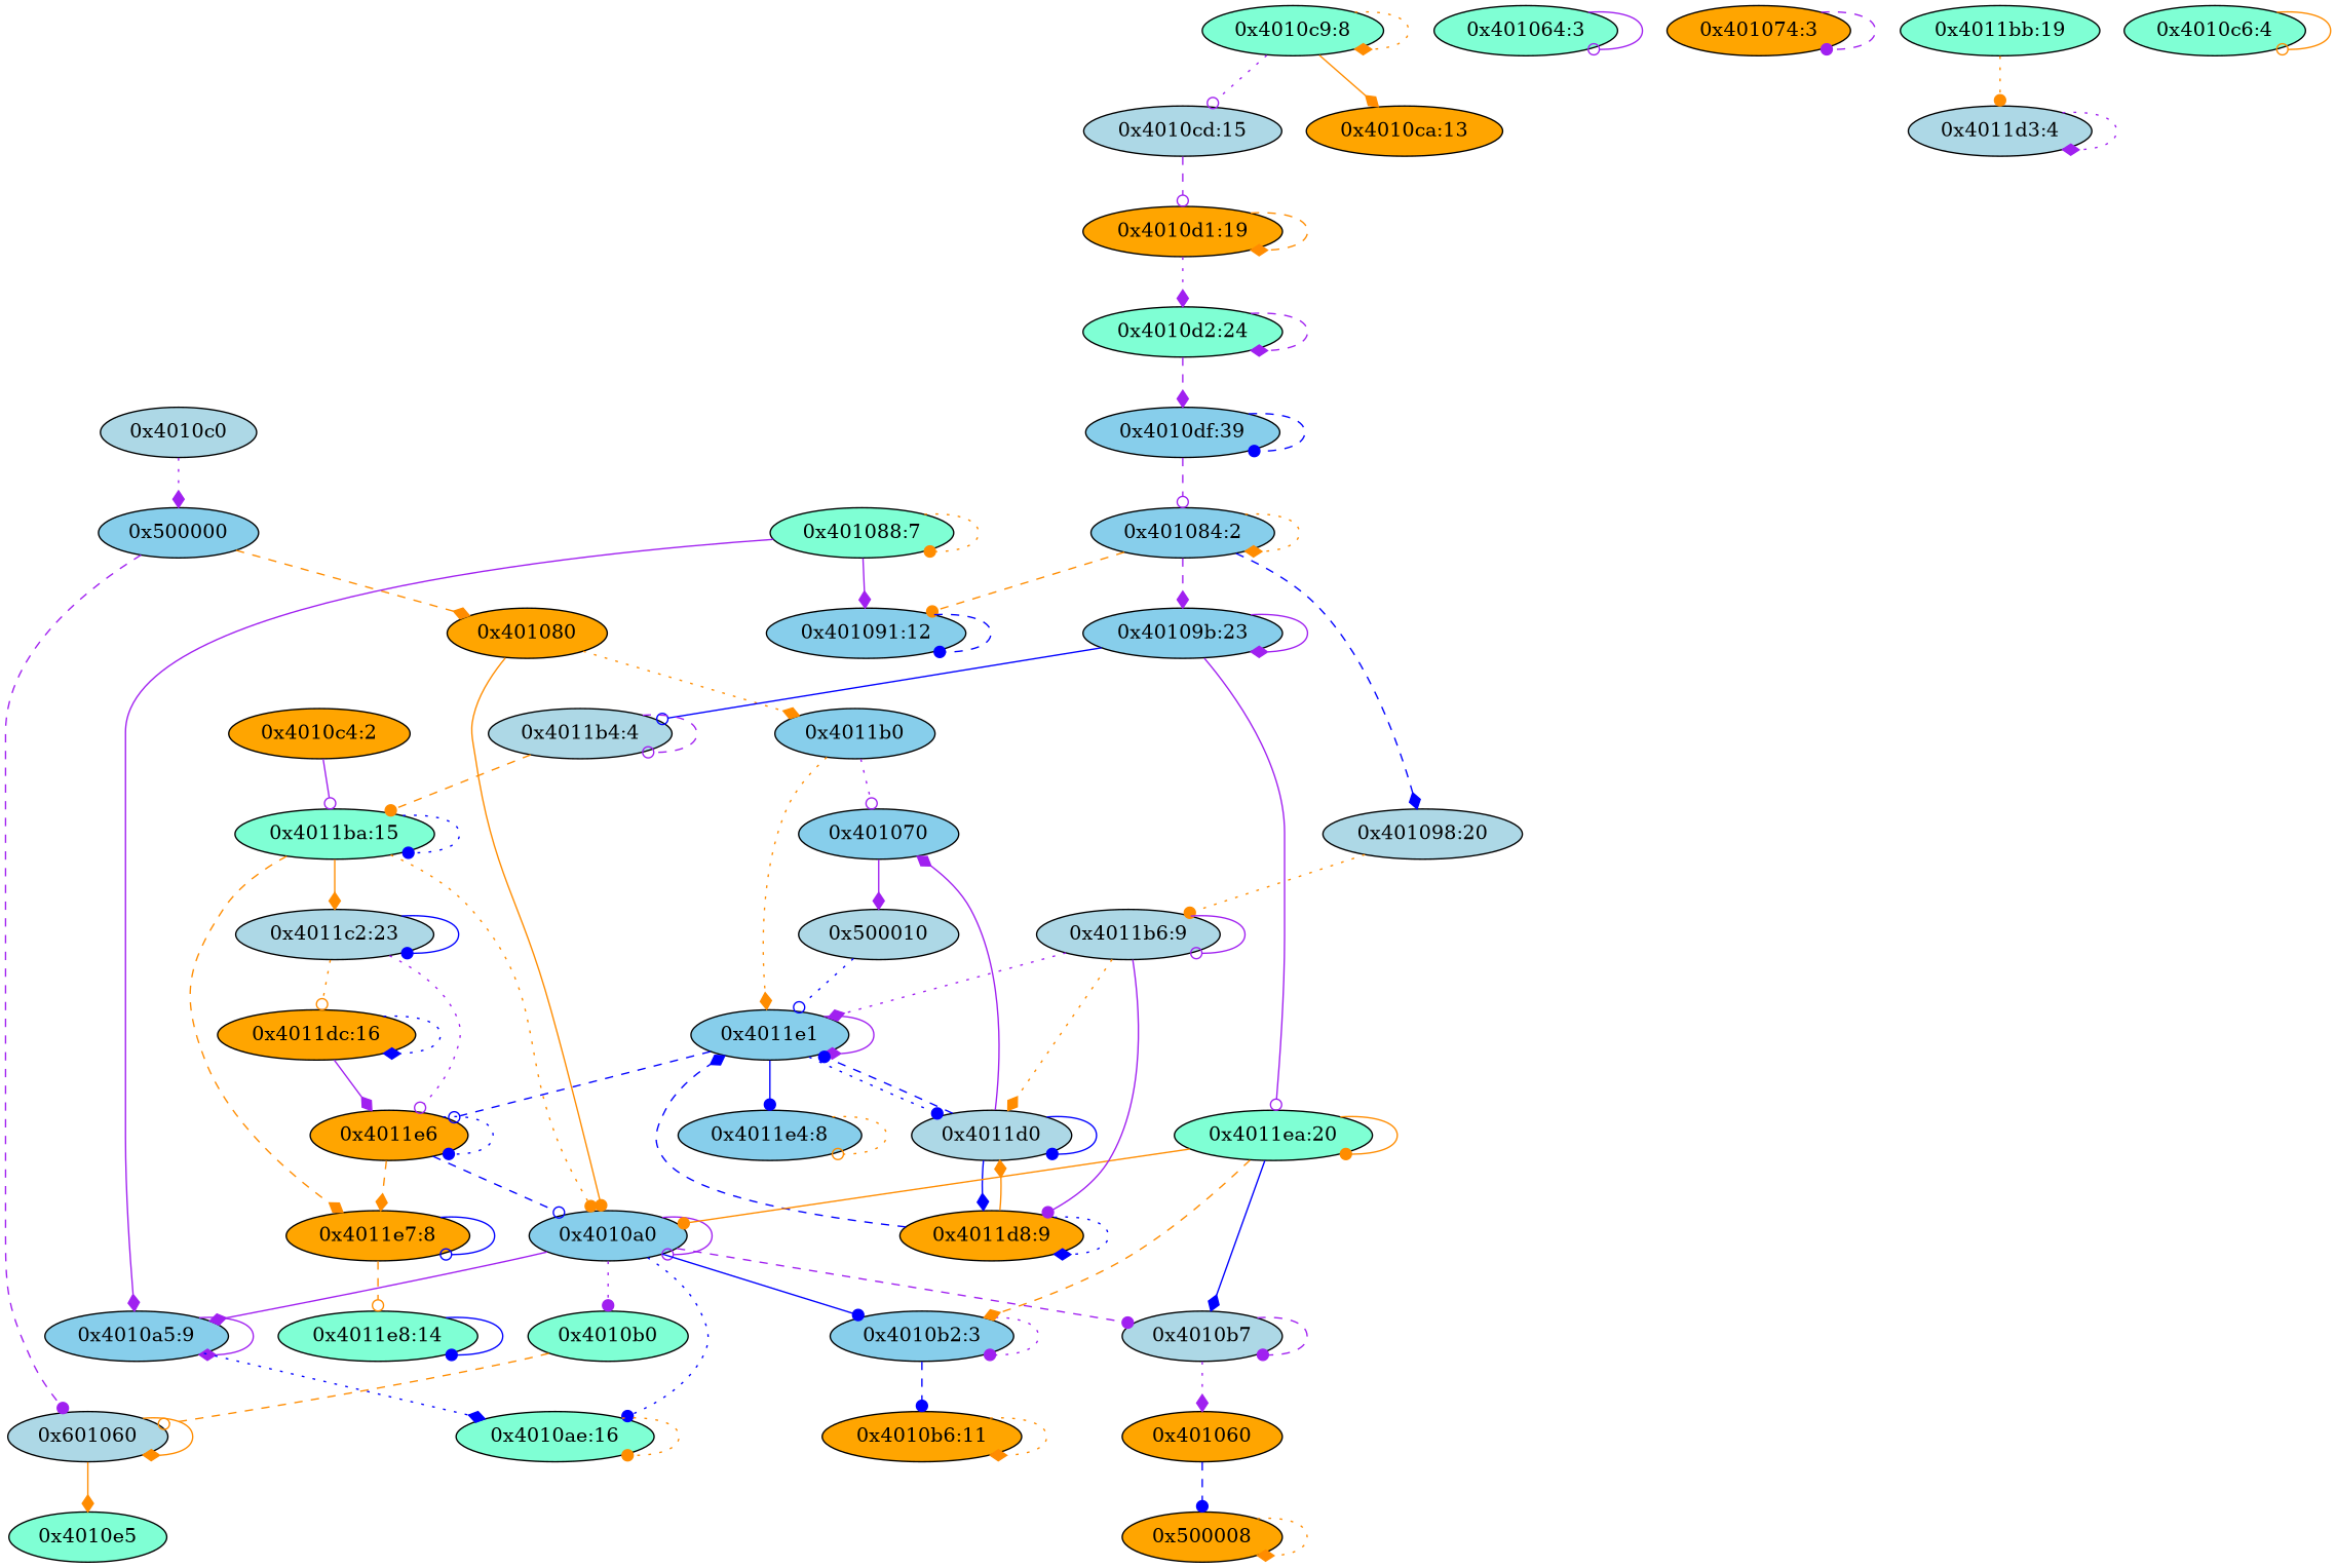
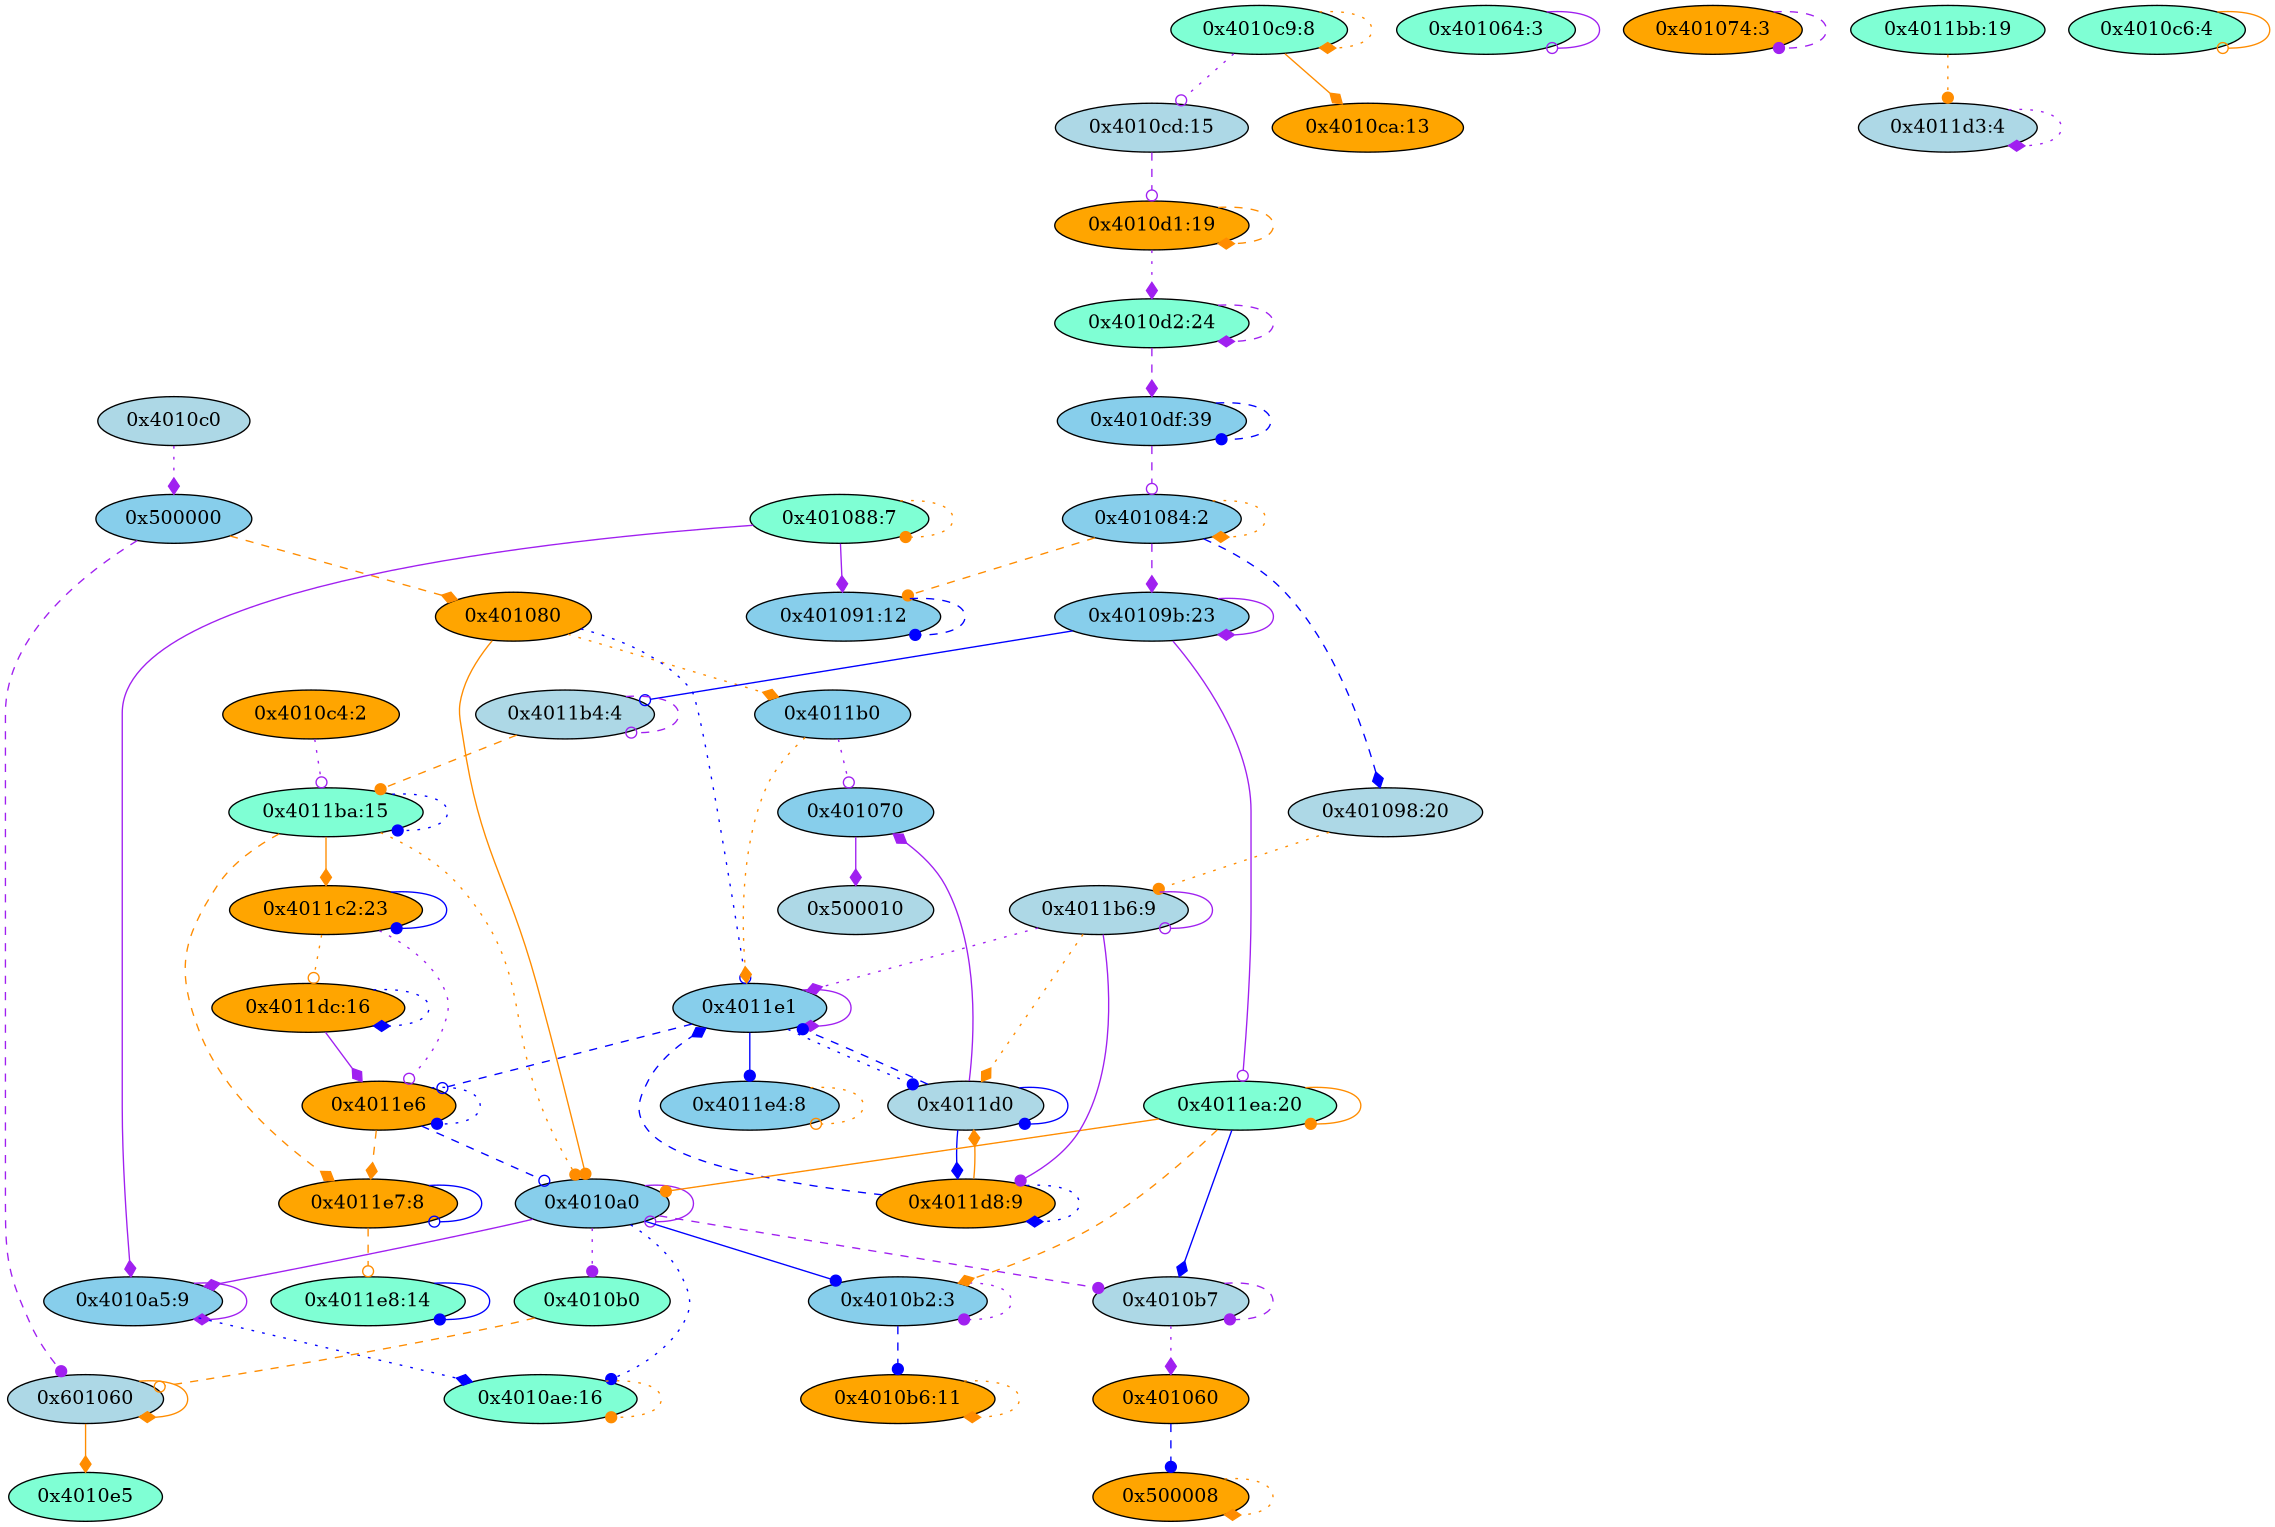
  digraph {
    node [fillcolor=skyblue style=filled]
    edge [arrowhead=diamond color=purple style=dotted type=data]
    n1 [fillcolor=lightblue label="0x4010c0"]
    n2 [label="0x500000"]
    n3 [fillcolor=orange label="0x401080"]
    n4 [fillcolor=lightblue label="0x601060"]
    n5 [label="0x4011b0"]
    n6 [label="0x4010a0"]
    n7 [fillcolor=aquamarine label="0x4010e5"]
    n8 [label="0x401070"]
    n9 [label="0x4011e1"]
    n10 [fillcolor=aquamarine label="0x4010b0"]
    n11 [fillcolor=lightblue label="0x4010b7"]
    n12 [label="0x4010b2:3"]
    n13 [label="0x4010a5:9"]
    n14 [fillcolor=aquamarine label="0x4010ae:16"]
    n15 [fillcolor=lightblue label="0x500010"]
    n16 [fillcolor=lightblue label="0x4011d0"]
    n17 [fillcolor=orange label="0x4011e6"]
    n18 [label="0x4011e4:8"]
    n19 [fillcolor=orange label="0x4011d8:9"]
    n20 [fillcolor=orange label="0x4011e7:8"]
    n21 [fillcolor=aquamarine label="0x4011e8:14"]
    n22 [fillcolor=orange label="0x401060"]
    n23 [fillcolor=orange label="0x4010b6:11"]
    n24 [fillcolor=orange label="0x500008"]
    n25 [fillcolor=aquamarine label="0x401064:3"]
    n26 [fillcolor=orange label="0x401074:3"]
    n27 [fillcolor=lightblue label="0x4011d3:4"]
    n28 [fillcolor=orange label="0x4011dc:16"]
    n29 [fillcolor=aquamarine label="0x4011ea:20"]
    n30 [label="0x401084:2"]
    n31 [label="0x401091:12"]
    n32 [fillcolor=lightblue label="0x401098:20"]
    n33 [label="0x40109b:23"]
    n34 [fillcolor=lightblue label="0x4011b6:9"]
    n35 [fillcolor=lightblue label="0x4011b4:4"]
    n36 [fillcolor=aquamarine label="0x4011ba:15"]
    n37 [fillcolor=aquamarine label="0x401088:7"]
-   n38 [fillcolor=lightblue label="0x4011c2:23"]
+   n38 [fillcolor=orange label="0x4011c2:23"]
    n39 [fillcolor=aquamarine label="0x4011bb:19"]
    n40 [fillcolor=aquamarine label="0x4010c6:4"]
    n41 [fillcolor=aquamarine label="0x4010c9:8"]
    n42 [fillcolor=orange label="0x4010ca:13"]
    n43 [fillcolor=lightblue label="0x4010cd:15"]
    n44 [fillcolor=orange label="0x4010d1:19"]
    n45 [fillcolor=aquamarine label="0x4010d2:24"]
    n46 [label="0x4010df:39"]
    n47 [fillcolor=orange label="0x4010c4:2"]
    n1 -> n2 [type=control]
    n2 -> n3 [color=darkorange style=dashed type=control]
    n2 -> n4 [arrowhead=dot style=dashed type=control]
    n3 -> n5 [color=darkorange type=control]
    n3 -> n6 [arrowhead=dot color=darkorange style=solid type=control]
    n4 -> n4 [color=darkorange style=solid type=control]
    n4 -> n7 [color=darkorange style=solid type=control]
    n5 -> n8 [arrowhead=odot type=control]
    n5 -> n9 [color=darkorange type=control]
    n6 -> n6 [arrowhead=odot style=solid]
    n6 -> n10 [arrowhead=dot type=control]
    n6 -> n11 [arrowhead=dot style=dashed]
    n6 -> n12 [arrowhead=dot color=blue style=solid]
    n6 -> n13 [style=solid]
    n6 -> n14 [arrowhead=dot color=blue]
    n8 -> n15 [style=solid type=control]
    n9 -> n9 [style=solid]
    n9 -> n16 [arrowhead=dot color=blue]
    n9 -> n17 [arrowhead=odot color=blue style=dashed type=control]
    n9 -> n18 [arrowhead=dot color=blue style=solid]
    n10 -> n4 [arrowhead=odot color=darkorange style=dashed type=control]
    n11 -> n11 [arrowhead=dot style=dashed]
    n11 -> n22 [type=control]
    n12 -> n12 [arrowhead=dot]
    n12 -> n23 [arrowhead=dot color=blue style=dashed]
    n13 -> n13 [style=solid]
    n13 -> n14 [color=blue]
    n14 -> n14 [arrowhead=dot color=darkorange]
-   n15 -> n9 [arrowhead=odot color=blue type=control]
+   n3 -> n9 [arrowhead=odot color=blue type=control]
    n16 -> n8 [style=solid type=control]
    n16 -> n9 [arrowhead=dot color=blue style=dashed type=control]
    n16 -> n16 [arrowhead=dot color=blue style=solid]
    n16 -> n19 [color=blue style=solid]
    n17 -> n6 [arrowhead=odot color=blue style=dashed type=control]
    n17 -> n17 [arrowhead=dot color=blue]
    n17 -> n20 [color=darkorange style=dashed]
    n18 -> n18 [arrowhead=odot color=darkorange]
    n19 -> n9 [color=blue style=dashed]
    n19 -> n16 [color=darkorange style=solid]
    n19 -> n19 [color=blue]
    n20 -> n20 [arrowhead=odot color=blue style=solid]
    n20 -> n21 [arrowhead=odot color=darkorange style=dashed]
    n21 -> n21 [arrowhead=dot color=blue style=solid]
    n22 -> n24 [arrowhead=dot color=blue style=dashed type=control]
    n23 -> n23 [color=darkorange]
    n24 -> n24 [color=darkorange type=control]
    n25 -> n25 [arrowhead=odot style=solid]
    n26 -> n26 [arrowhead=dot style=dashed]
    n27 -> n27
    n28 -> n17 [style=solid]
    n28 -> n28 [color=blue]
    n29 -> n6 [arrowhead=dot color=darkorange style=solid]
    n29 -> n11 [color=blue style=solid]
    n29 -> n12 [color=darkorange style=dashed]
    n29 -> n29 [arrowhead=dot color=darkorange style=solid]
    n30 -> n30 [color=darkorange]
    n30 -> n31 [arrowhead=dot color=darkorange style=dashed]
    n30 -> n32 [color=blue style=dashed]
    n30 -> n33 [style=dashed]
    n31 -> n31 [arrowhead=dot color=blue style=dashed]
    n32 -> n34 [arrowhead=dot color=darkorange]
    n33 -> n29 [arrowhead=odot style=solid]
    n33 -> n33 [style=solid]
    n33 -> n35 [arrowhead=odot color=blue style=solid]
    n34 -> n9
    n34 -> n16 [color=darkorange]
    n34 -> n19 [arrowhead=dot style=solid]
    n34 -> n34 [arrowhead=odot style=solid]
    n35 -> n35 [arrowhead=odot style=dashed]
    n35 -> n36 [arrowhead=dot color=darkorange style=dashed]
    n36 -> n6 [arrowhead=dot color=darkorange]
    n36 -> n20 [color=darkorange style=dashed]
    n36 -> n36 [arrowhead=dot color=blue]
    n36 -> n38 [color=darkorange style=solid]
    n37 -> n13 [style=solid]
    n37 -> n31 [style=solid]
    n37 -> n37 [arrowhead=dot color=darkorange]
    n38 -> n17 [arrowhead=odot]
    n38 -> n28 [arrowhead=odot color=darkorange]
    n38 -> n38 [arrowhead=dot color=blue style=solid]
    n39 -> n27 [arrowhead=dot color=darkorange]
    n40 -> n40 [arrowhead=odot color=darkorange style=solid]
    n41 -> n41 [color=darkorange]
    n41 -> n42 [color=darkorange style=solid]
    n41 -> n43 [arrowhead=odot]
    n43 -> n44 [arrowhead=odot style=dashed]
    n44 -> n44 [color=darkorange style=dashed]
    n44 -> n45
    n45 -> n45 [style=dashed]
    n45 -> n46 [style=dashed]
    n46 -> n30 [arrowhead=odot style=dashed]
    n46 -> n46 [arrowhead=dot color=blue style=dashed]
-   n47 -> n36 [arrowhead=odot style=solid]
+   n47 -> n36 [arrowhead=odot]
  }
